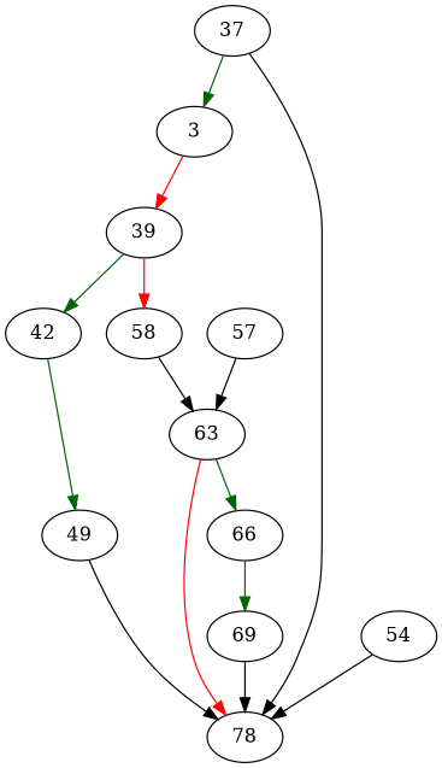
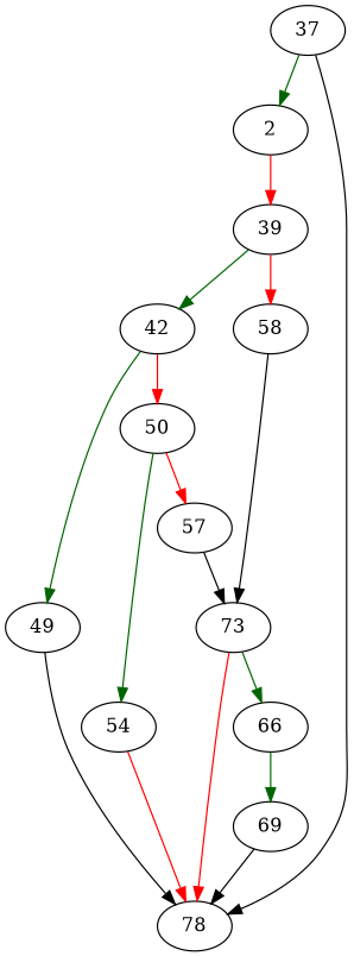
  strict digraph {
-   3 [entry=true]
+   3 [entry=true label=2]
    39
    37
    78
    42
    58
    49
-   63
+   50
+   63 [label=73]
    54
    n11 [label=57]
    66
    69
    3 -> 39 [color=red cond=false]
    39 -> 42 [color=darkgreen cond=true]
    39 -> 58 [color=red cond=false]
    37 -> 3 [color=darkgreen cond=true]
    37 -> 78
    42 -> 49 [color=darkgreen cond=true]
+   42 -> 50 [color=red cond=false]
    58 -> 63
    49 -> 78
+   50 -> 54 [color=darkgreen cond=true]
+   50 -> n11 [color=red cond=false]
    63 -> 78 [color=red cond=false]
    63 -> 66 [color=darkgreen cond=true]
-   54 -> 78
+   54 -> 78 [color=red]
    n11 -> 63
    66 -> 69 [color=darkgreen cond=true]
    69 -> 78
  }
